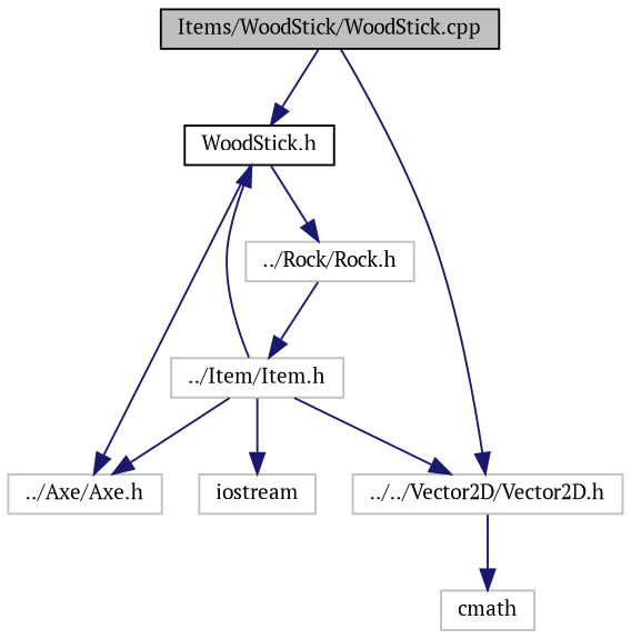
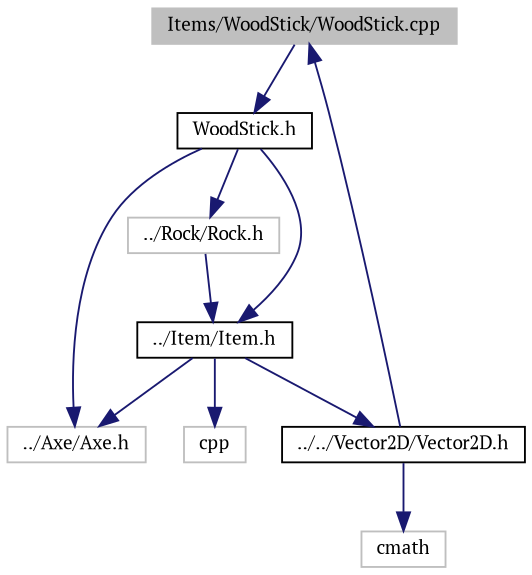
  digraph {
    fontname="PT Serif"
    node [color=black fillcolor=white fontname="PT Serif" fontsize=10 shape=record style=filled]
    edge [color=midnightblue fontname="PT Serif" fontsize=10 labelfontname=Helvetica labelfontsize=10 style=solid]
-   n1 [fillcolor=grey75 fontcolor=black height=0.2 label="Items/WoodStick/WoodStick.cpp" width=0.4]
+   n1 [color=grey75 fillcolor=grey75 fontcolor=black height=0.2 label="Items/WoodStick/WoodStick.cpp" width=0.4]
    n2 [height=0.2 label="WoodStick.h" width=0.4]
-   n3 [color=grey75 height=0.2 label="../../Vector2D/Vector2D.h" width=0.4]
-   n4 [color=grey75 height=0.2 label="../Item/Item.h" width=0.4]
+   n3 [height=0.2 label="../../Vector2D/Vector2D.h" width=0.4]
+   n4 [height=0.2 label="../Item/Item.h" width=0.4]
    n5 [color=grey75 height=0.2 label="../Rock/Rock.h" width=0.4]
    n6 [color=grey75 height=0.2 label="../Axe/Axe.h" width=0.4]
    n7 [color=grey75 height=0.2 label=cmath width=0.4]
-   n8 [color=grey75 height=0.2 label=iostream width=0.4]
+   n8 [color=grey75 height=0.2 label=cpp width=0.4]
    n1 -> n2
-   n1 -> n3
-   n4 -> n2
+   n3 -> n1
+   n2 -> n4
    n2 -> n5
    n2 -> n6
    n3 -> n7
    n4 -> n3
    n4 -> n6
    n4 -> n8
    n5 -> n4
  }
